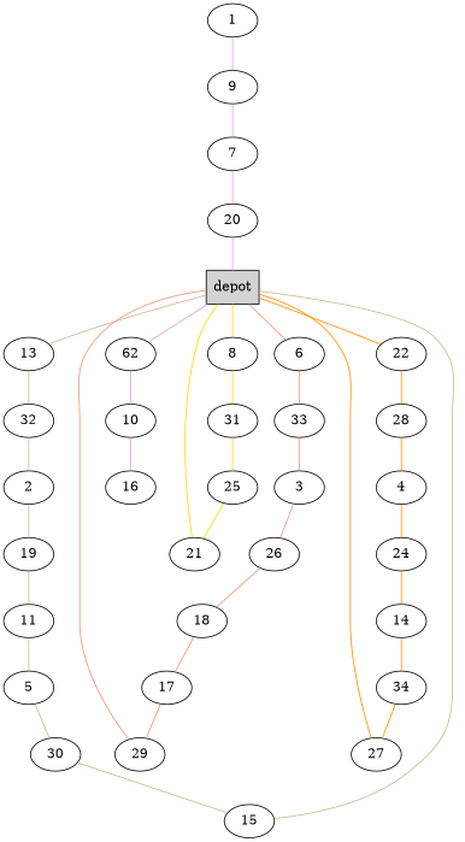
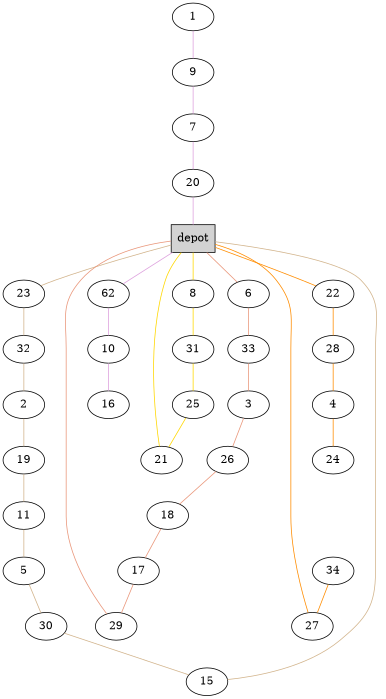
  graph {
    node [shape=ellipse]
    edge [color=tan]
    n1 [label=depot shape=box style=filled]
    6
    8
    n4 [label=62]
-   13
+   13 [label=23]
    22
    33
    31
    10
    32
    28
    3
    26
    18
    17
    29
    25
    21
    16
    1
    9
    7
    20
    2
    19
    11
    5
    30
    15
    4
    24
-   14
    34
    27
    n1 -- 6 [color=darksalmon]
    n1 -- 8 [color=gold]
    n1 -- n4 [color=plum]
    n1 -- 13
    n1 -- 22 [color=darkorange]
    6 -- 33 [color=darksalmon]
    8 -- 31 [color=gold]
    n4 -- 10 [color=plum]
    13 -- 32
    22 -- 28 [color=darkorange]
    33 -- 3 [color=darksalmon]
    31 -- 25 [color=gold]
    10 -- 16 [color=plum]
    32 -- 2
    28 -- 4 [color=darkorange]
    3 -- 26 [color=darksalmon]
    26 -- 18 [color=darksalmon]
    18 -- 17 [color=darksalmon]
    17 -- 29 [color=darksalmon]
    29 -- n1 [color=darksalmon]
    25 -- 21 [color=gold]
    21 -- n1 [color=gold]
    1 -- 9 [color=plum]
    9 -- 7 [color=plum]
    7 -- 20 [color=plum]
    20 -- n1 [color=plum]
    2 -- 19
    19 -- 11
    11 -- 5
    5 -- 30
    30 -- 15
    15 -- n1
    4 -- 24 [color=darkorange]
-   24 -- 14 [color=darkorange]
-   14 -- 34 [color=darkorange]
    34 -- 27 [color=darkorange]
    27 -- n1 [color=darkorange]
  }
